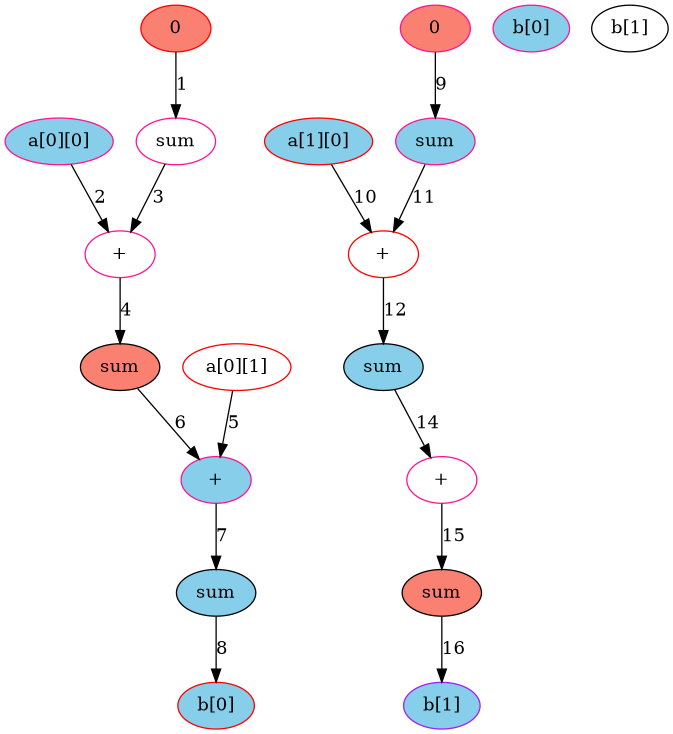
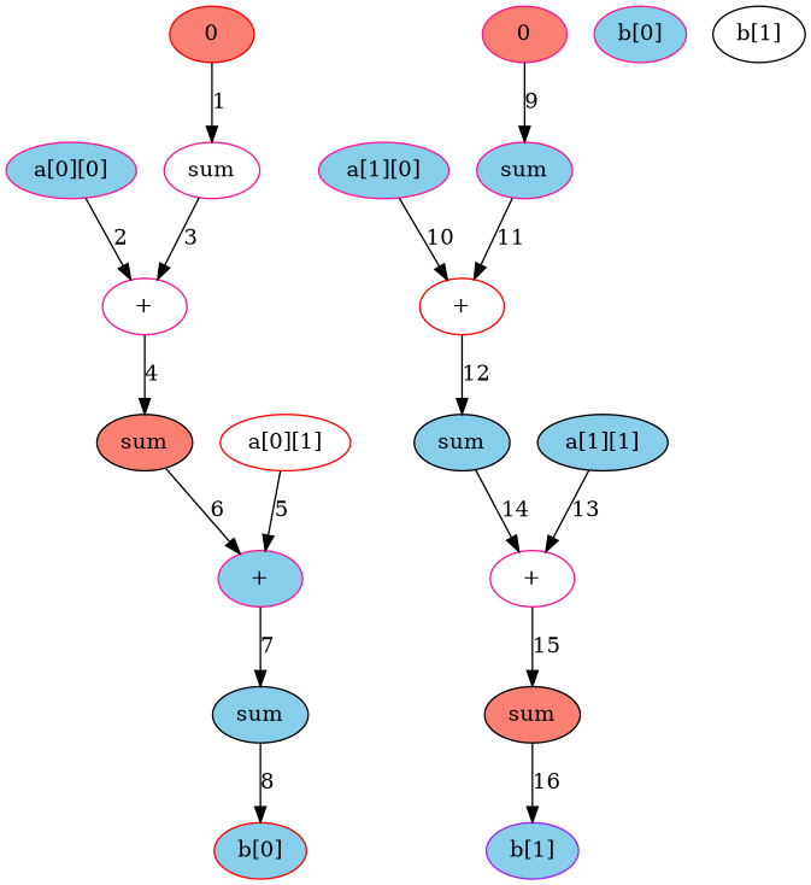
  digraph {
    node [att1=var att2=inte att3=int color=deeppink fillcolor=skyblue style=filled]
    n1 [label="a[0][0]"]
    n2 [att1=op fillcolor=white label="+" att2="" att3=""]
    n3 [att2=loc color=black fillcolor=salmon label=sum]
    n4 [color=red fillcolor=white label="a[0][1]"]
    n5 [att1=op label="+" att2="" att3=""]
    n6 [att2=loc color=black label=sum]
-   n7 [color=red label="a[1][0]"]
+   n7 [label="a[1][0]"]
    n8 [att1=op color=red fillcolor=white label="+" att2="" att3=""]
    n9 [att2=loc color=black label=sum]
+   n10 [color=black label="a[1][1]"]
    n11 [att1=op fillcolor=white label="+" att2="" att3=""]
    n12 [att2=loc color=black fillcolor=salmon label=sum]
    n13 [label="b[0]"]
    n14 [color=black fillcolor=white label="b[1]"]
    n15 [att1=const color=red fillcolor=salmon label=0 att2="" att3=""]
    n16 [att2=loc fillcolor=white label=sum]
    n17 [color=red label="b[0]"]
    n18 [att1=const fillcolor=salmon label=0 att2="" att3=""]
    n19 [att2=loc label=sum]
    n20 [color=purple label="b[1]"]
    n1 -> n2 [label=2 ord=2]
    n2 -> n3 [label=4 ord=4]
    n3 -> n5 [label=6 ord=6]
    n4 -> n5 [label=5 ord=5]
    n5 -> n6 [label=7 ord=7]
    n6 -> n17 [label=8 ord=8]
    n7 -> n8 [label=10 ord=10]
    n8 -> n9 [label=12 ord=12]
    n9 -> n11 [label=14 ord=14]
+   n10 -> n11 [label=13 ord=13]
    n11 -> n12 [label=15 ord=15]
    n12 -> n20 [label=16 ord=16]
    n15 -> n16 [label=1 ord=1]
    n16 -> n2 [label=3 ord=3]
    n18 -> n19 [label=9 ord=9]
    n19 -> n8 [label=11 ord=11]
  }
